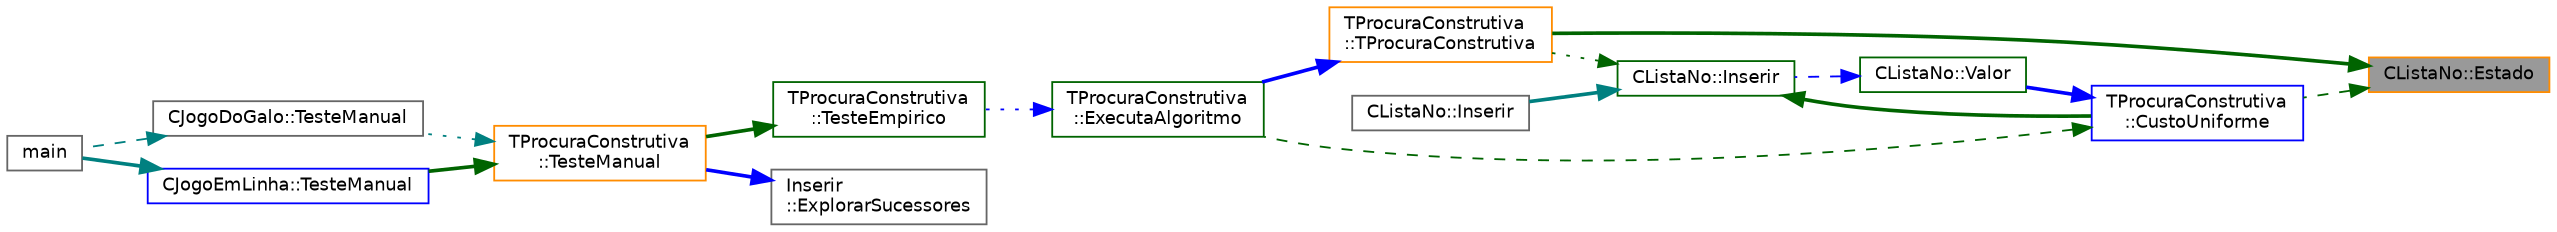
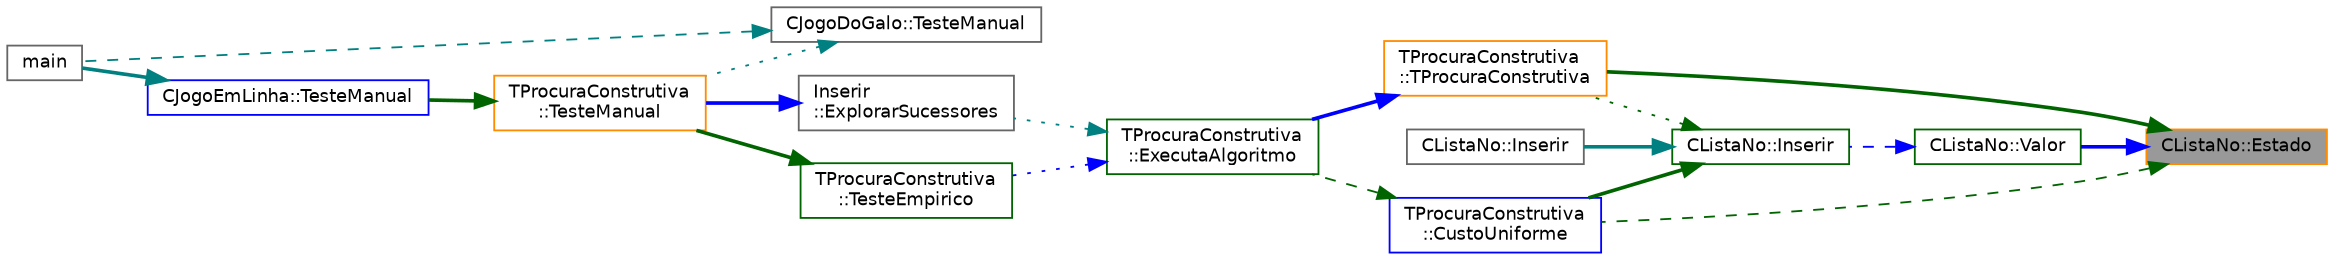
  digraph {
    rankdir=RL
    node [color=darkgreen fillcolor=white fontname=Helvetica fontsize=10 shape=box style=filled]
    edge [color=darkgreen dir=back fontname=Helvetica fontsize=10 labelfontname=Helvetica labelfontsize=10 style=bold]
    n1 [color=darkorange fillcolor=grey60 fontcolor=black height=0.2 label="CListaNo::Estado" width=0.4]
    n2 [color=darkorange height=0.2 label="TProcuraConstrutiva\l::TProcuraConstrutiva" width=0.4]
    n3 [color=blue height=0.2 label="TProcuraConstrutiva\l::CustoUniforme" width=0.4]
    n4 [height=0.2 label="CListaNo::Valor" width=0.4]
    n5 [height=0.2 label="TProcuraConstrutiva\l::ExecutaAlgoritmo" width=0.4]
    n6 [height=0.2 label="CListaNo::Inserir" width=0.4]
    n7 [color=gray40 height=0.2 label="Inserir\l::ExplorarSucessores" width=0.4]
    n8 [height=0.2 label="TProcuraConstrutiva\l::TesteEmpirico" width=0.4]
    n9 [color=darkorange height=0.2 label="TProcuraConstrutiva\l::TesteManual" width=0.4]
    n10 [color=gray40 height=0.2 label="CJogoDoGalo::TesteManual" width=0.4]
    n11 [color=blue height=0.2 label="CJogoEmLinha::TesteManual" width=0.4]
    n12 [color=gray40 height=0.2 label=main width=0.4]
    n13 [color=gray40 height=0.2 label="CListaNo::Inserir" width=0.4]
    n1 -> n2
    n1 -> n3 [style=dashed]
-   n3 -> n4 [color=blue]
+   n1 -> n4 [color=blue]
    n2 -> n5 [color=blue]
    n3 -> n5 [style=dashed]
    n4 -> n6 [color=blue style=dashed]
+   n5 -> n7 [color=teal style=dotted]
    n5 -> n8 [color=blue style=dotted]
    n6 -> n2 [style=dotted]
    n6 -> n3
    n6 -> n13 [color=teal]
    n7 -> n9 [color=blue]
    n8 -> n9
-   n9 -> n10 [color=teal style=dotted]
+   n10 -> n9 [color=teal style=dotted]
    n9 -> n11
    n10 -> n12 [color=teal style=dashed]
    n11 -> n12 [color=teal]
  }
